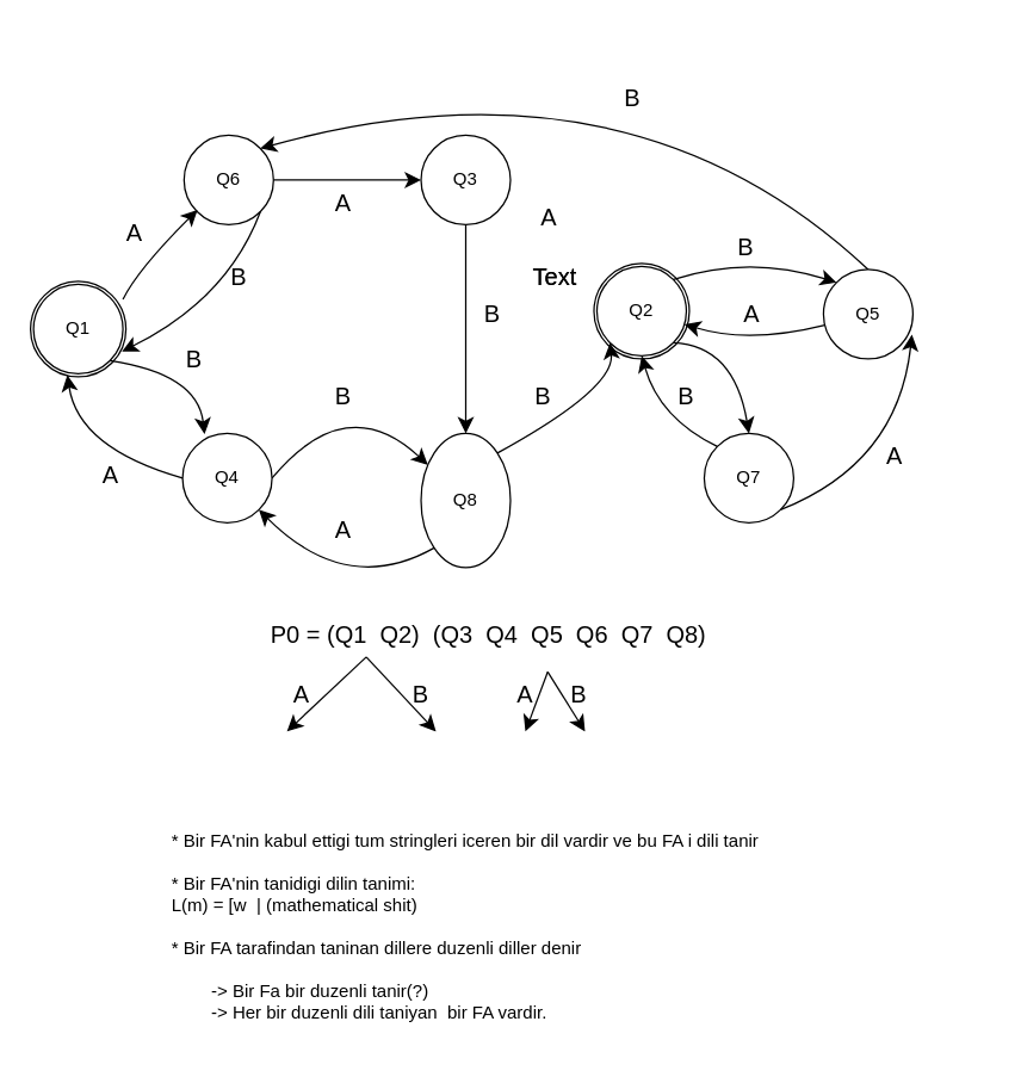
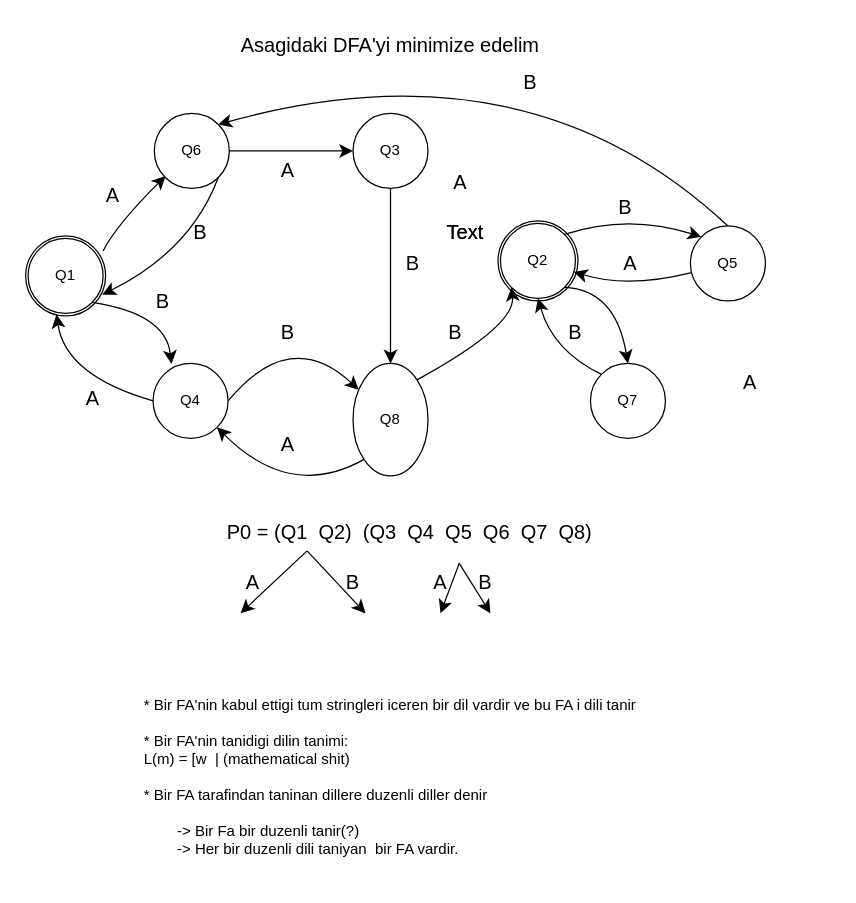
  <mxCell id="0" />
  <mxCell id="1" parent="0" />
  <mxCell id="2" value="" style="ellipse;whiteSpace=wrap;html=1;aspect=fixed;" vertex="1" parent="1"><mxGeometry x="20" y="188" width="64" height="64" as="geometry" /></mxCell>
  <mxCell id="3" value="" style="ellipse;whiteSpace=wrap;html=1;aspect=fixed;" vertex="1" parent="1"><mxGeometry x="398" y="176" width="64" height="64" as="geometry" /></mxCell>
  <mxCell id="4" value="&lt;div&gt;Q1&lt;/div&gt;" style="ellipse;whiteSpace=wrap;html=1;aspect=fixed;" vertex="1" parent="1"><mxGeometry x="22" y="190" width="60" height="60" as="geometry" /></mxCell>
  <mxCell id="5" style="edgeStyle=none;curved=1;rounded=0;orthogonalLoop=1;jettySize=auto;html=1;exitX=1;exitY=0.5;exitDx=0;exitDy=0;entryX=0;entryY=0.5;entryDx=0;entryDy=0;fontSize=12;startSize=8;endSize=8;" edge="1" parent="1" source="6" target="8"><mxGeometry relative="1" as="geometry" /></mxCell>
  <mxCell id="6" value="&lt;div&gt;Q6&lt;/div&gt;" style="ellipse;whiteSpace=wrap;html=1;aspect=fixed;" vertex="1" parent="1"><mxGeometry x="123" y="90" width="60" height="60" as="geometry" /></mxCell>
  <mxCell id="7" style="edgeStyle=none;curved=1;rounded=0;orthogonalLoop=1;jettySize=auto;html=1;exitX=0.5;exitY=1;exitDx=0;exitDy=0;entryX=0.5;entryY=0;entryDx=0;entryDy=0;fontSize=12;startSize=8;endSize=8;" edge="1" parent="1" source="8" target="12"><mxGeometry relative="1" as="geometry" /></mxCell>
  <mxCell id="8" value="&lt;div&gt;Q3&lt;/div&gt;" style="ellipse;whiteSpace=wrap;html=1;aspect=fixed;" vertex="1" parent="1"><mxGeometry x="282" y="90" width="60" height="60" as="geometry" /></mxCell>
  <mxCell id="9" style="edgeStyle=none;curved=1;rounded=0;orthogonalLoop=1;jettySize=auto;html=1;exitX=1;exitY=0.5;exitDx=0;exitDy=0;fontSize=12;startSize=8;endSize=8;" edge="1" parent="1" source="10" target="12"><mxGeometry relative="1" as="geometry"><Array as="points"><mxPoint x="232" y="260" /></Array></mxGeometry></mxCell>
  <mxCell id="10" value="Q4" style="ellipse;whiteSpace=wrap;html=1;aspect=fixed;" vertex="1" parent="1"><mxGeometry x="122" y="290" width="60" height="60" as="geometry" /></mxCell>
  <mxCell id="11" style="edgeStyle=none;curved=1;rounded=0;orthogonalLoop=1;jettySize=auto;html=1;exitX=0;exitY=1;exitDx=0;exitDy=0;entryX=1;entryY=1;entryDx=0;entryDy=0;fontSize=12;startSize=8;endSize=8;" edge="1" parent="1" source="12" target="10"><mxGeometry relative="1" as="geometry"><Array as="points"><mxPoint x="232" y="400" /></Array></mxGeometry></mxCell>
  <mxCell id="12" value="Q8" style="ellipse;whiteSpace=wrap;html=1;aspect=fixed;" vertex="1" parent="1"><mxGeometry x="282" y="290" width="60" height="90" as="geometry" /></mxCell>
  <mxCell id="13" style="edgeStyle=none;curved=1;rounded=0;orthogonalLoop=1;jettySize=auto;html=1;exitX=1;exitY=1;exitDx=0;exitDy=0;entryX=0.5;entryY=0;entryDx=0;entryDy=0;fontSize=12;startSize=8;endSize=8;" edge="1" parent="1" source="15" target="20"><mxGeometry relative="1" as="geometry"><Array as="points"><mxPoint x="492" y="231" /></Array></mxGeometry></mxCell>
  <mxCell id="14" style="edgeStyle=none;curved=1;rounded=0;orthogonalLoop=1;jettySize=auto;html=1;exitX=1;exitY=0;exitDx=0;exitDy=0;entryX=0;entryY=0;entryDx=0;entryDy=0;fontSize=12;startSize=8;endSize=8;" edge="1" parent="1" source="15" target="18"><mxGeometry relative="1" as="geometry"><Array as="points"><mxPoint x="502" y="170" /></Array></mxGeometry></mxCell>
  <mxCell id="15" value="Q2" style="ellipse;whiteSpace=wrap;html=1;aspect=fixed;" vertex="1" parent="1"><mxGeometry x="400" y="178" width="60" height="60" as="geometry" /></mxCell>
  <mxCell id="16" value="" style="edgeStyle=none;curved=1;rounded=0;orthogonalLoop=1;jettySize=auto;html=1;fontSize=12;startSize=8;endSize=8;" edge="1" parent="1" source="18" target="15"><mxGeometry relative="1" as="geometry"><Array as="points"><mxPoint x="502" y="230" /></Array></mxGeometry></mxCell>
  <mxCell id="17" style="edgeStyle=none;curved=1;rounded=0;orthogonalLoop=1;jettySize=auto;html=1;exitX=0.5;exitY=0;exitDx=0;exitDy=0;entryX=1;entryY=0;entryDx=0;entryDy=0;fontSize=12;startSize=8;endSize=8;" edge="1" parent="1" source="18" target="6"><mxGeometry relative="1" as="geometry"><Array as="points"><mxPoint x="422" y="30" /></Array></mxGeometry></mxCell>
  <mxCell id="18" value="Q5" style="ellipse;whiteSpace=wrap;html=1;aspect=fixed;" vertex="1" parent="1"><mxGeometry x="552" y="180" width="60" height="60" as="geometry" /></mxCell>
  <mxCell id="19" style="edgeStyle=none;curved=1;rounded=0;orthogonalLoop=1;jettySize=auto;html=1;exitX=0;exitY=0;exitDx=0;exitDy=0;entryX=0.5;entryY=1;entryDx=0;entryDy=0;fontSize=12;startSize=8;endSize=8;" edge="1" parent="1" source="20" target="15"><mxGeometry relative="1" as="geometry"><Array as="points"><mxPoint x="442" y="280" /></Array></mxGeometry></mxCell>
  <mxCell id="20" value="Q7" style="ellipse;whiteSpace=wrap;html=1;aspect=fixed;" vertex="1" parent="1"><mxGeometry x="472" y="290" width="60" height="60" as="geometry" /></mxCell>
  <mxCell id="21" value="" style="endArrow=classic;html=1;rounded=0;fontSize=12;startSize=8;endSize=8;curved=1;exitX=1;exitY=0.167;exitDx=0;exitDy=0;exitPerimeter=0;" edge="1" parent="1" source="4"><mxGeometry width="50" height="50" relative="1" as="geometry"><mxPoint x="82" y="190" as="sourcePoint" /><mxPoint x="132" y="140" as="targetPoint" /><Array as="points"><mxPoint x="92" y="180" /></Array></mxGeometry></mxCell>
  <mxCell id="22" style="edgeStyle=none;curved=1;rounded=0;orthogonalLoop=1;jettySize=auto;html=1;exitX=1;exitY=0;exitDx=0;exitDy=0;fontSize=12;startSize=8;endSize=8;entryX=0;entryY=1;entryDx=0;entryDy=0;" edge="1" parent="1" source="12" target="15"><mxGeometry relative="1" as="geometry"><mxPoint x="472" y="299" as="targetPoint" /><Array as="points"><mxPoint x="412" y="260" /></Array></mxGeometry></mxCell>
- <mxCell id="23" style="edgeStyle=none;curved=1;rounded=0;orthogonalLoop=1;jettySize=auto;html=1;exitX=1;exitY=1;exitDx=0;exitDy=0;entryX=0.989;entryY=0.729;entryDx=0;entryDy=0;entryPerimeter=0;fontSize=12;startSize=8;endSize=8;" edge="1" parent="1" source="20" target="18"><mxGeometry relative="1" as="geometry"><Array as="points"><mxPoint x="602" y="310" /></Array></mxGeometry></mxCell>
  <mxCell id="24" style="edgeStyle=none;curved=1;rounded=0;orthogonalLoop=1;jettySize=auto;html=1;exitX=1;exitY=1;exitDx=0;exitDy=0;entryX=0.989;entryY=0.75;entryDx=0;entryDy=0;entryPerimeter=0;fontSize=12;startSize=8;endSize=8;" edge="1" parent="1" source="6" target="4"><mxGeometry relative="1" as="geometry"><Array as="points"><mxPoint x="152" y="200" /></Array></mxGeometry></mxCell>
  <mxCell id="25" style="edgeStyle=none;curved=1;rounded=0;orthogonalLoop=1;jettySize=auto;html=1;exitX=1;exitY=1;exitDx=0;exitDy=0;entryX=0.246;entryY=0.007;entryDx=0;entryDy=0;entryPerimeter=0;fontSize=12;startSize=8;endSize=8;" edge="1" parent="1" source="4" target="10"><mxGeometry relative="1" as="geometry"><Array as="points"><mxPoint x="132" y="250" /></Array></mxGeometry></mxCell>
  <mxCell id="26" value="B" style="text;html=1;align=center;verticalAlign=middle;whiteSpace=wrap;rounded=0;fontSize=16;" vertex="1" parent="1"><mxGeometry x="396" y="50" width="56" height="30" as="geometry" /></mxCell>
  <mxCell id="27" value="B" style="text;html=1;align=center;verticalAlign=middle;whiteSpace=wrap;rounded=0;fontSize=16;" vertex="1" parent="1"><mxGeometry x="472" y="150" width="56" height="30" as="geometry" /></mxCell>
  <mxCell id="28" value="B" style="text;html=1;align=center;verticalAlign=middle;whiteSpace=wrap;rounded=0;fontSize=16;" vertex="1" parent="1"><mxGeometry x="432" y="250" width="56" height="30" as="geometry" /></mxCell>
  <mxCell id="29" value="B" style="text;html=1;align=center;verticalAlign=middle;whiteSpace=wrap;rounded=0;fontSize=16;" vertex="1" parent="1"><mxGeometry x="336" y="250" width="56" height="30" as="geometry" /></mxCell>
  <mxCell id="30" style="edgeStyle=none;curved=1;rounded=0;orthogonalLoop=1;jettySize=auto;html=1;exitX=0;exitY=0.5;exitDx=0;exitDy=0;entryX=0.378;entryY=1.014;entryDx=0;entryDy=0;entryPerimeter=0;fontSize=12;startSize=8;endSize=8;" edge="1" parent="1" source="10" target="4"><mxGeometry relative="1" as="geometry"><Array as="points"><mxPoint x="52" y="300" /></Array></mxGeometry></mxCell>
  <mxCell id="31" value="B" style="text;html=1;align=center;verticalAlign=middle;whiteSpace=wrap;rounded=0;fontSize=16;" vertex="1" parent="1"><mxGeometry x="302" y="195" width="56" height="30" as="geometry" /></mxCell>
  <mxCell id="32" value="B" style="text;html=1;align=center;verticalAlign=middle;whiteSpace=wrap;rounded=0;fontSize=16;" vertex="1" parent="1"><mxGeometry x="132" y="170" width="56" height="30" as="geometry" /></mxCell>
  <mxCell id="33" value="B" style="text;html=1;align=center;verticalAlign=middle;whiteSpace=wrap;rounded=0;fontSize=16;" vertex="1" parent="1"><mxGeometry x="102" y="225" width="56" height="30" as="geometry" /></mxCell>
  <mxCell id="34" value="B" style="text;html=1;align=center;verticalAlign=middle;whiteSpace=wrap;rounded=0;fontSize=16;" vertex="1" parent="1"><mxGeometry x="202" y="250" width="56" height="30" as="geometry" /></mxCell>
  <mxCell id="35" value="&lt;div&gt;A&lt;/div&gt;" style="text;html=1;align=center;verticalAlign=middle;whiteSpace=wrap;rounded=0;fontSize=16;" vertex="1" parent="1"><mxGeometry x="62" y="140" width="56" height="30" as="geometry" /></mxCell>
  <mxCell id="36" value="&lt;div&gt;A&lt;/div&gt;" style="text;html=1;align=center;verticalAlign=middle;whiteSpace=wrap;rounded=0;fontSize=16;" vertex="1" parent="1"><mxGeometry x="46" y="305" width="56" height="25" as="geometry" /></mxCell>
  <mxCell id="37" value="&lt;div&gt;A&lt;/div&gt;" style="text;html=1;align=center;verticalAlign=middle;whiteSpace=wrap;rounded=0;fontSize=16;" vertex="1" parent="1"><mxGeometry x="202" y="340" width="56" height="30" as="geometry" /></mxCell>
  <mxCell id="38" value="&lt;div&gt;A&lt;/div&gt;" style="text;html=1;align=center;verticalAlign=middle;whiteSpace=wrap;rounded=0;fontSize=16;" vertex="1" parent="1"><mxGeometry x="340" y="130" width="56" height="30" as="geometry" /></mxCell>
  <mxCell id="39" value="&lt;div&gt;A&lt;/div&gt;" style="text;html=1;align=center;verticalAlign=middle;whiteSpace=wrap;rounded=0;fontSize=16;" vertex="1" parent="1"><mxGeometry x="202" y="120" width="56" height="30" as="geometry" /></mxCell>
  <mxCell id="40" value="&lt;div&gt;A&lt;/div&gt;" style="text;html=1;align=center;verticalAlign=middle;whiteSpace=wrap;rounded=0;fontSize=16;" vertex="1" parent="1"><mxGeometry x="476" y="195" width="56" height="30" as="geometry" /></mxCell>
  <mxCell id="41" value="&lt;div&gt;A&lt;/div&gt;" style="text;html=1;align=center;verticalAlign=middle;whiteSpace=wrap;rounded=0;fontSize=16;" vertex="1" parent="1"><mxGeometry x="572" y="290" width="56" height="30" as="geometry" /></mxCell>
+ <mxCell id="42" value="Asagidaki DFA'yi minimize edelim" style="text;html=1;align=center;verticalAlign=middle;whiteSpace=wrap;rounded=0;fontSize=16;" vertex="1" parent="1"><mxGeometry x="157" y="20" width="310" height="30" as="geometry" /></mxCell>
  <mxCell id="43" value="Text" style="text;html=1;align=center;verticalAlign=middle;whiteSpace=wrap;rounded=0;fontSize=16;" vertex="1" parent="1"><mxGeometry x="342" y="170" width="60" height="30" as="geometry" /></mxCell>
  <mxCell id="44" value="Text" style="text;html=1;align=center;verticalAlign=middle;whiteSpace=wrap;rounded=0;fontSize=16;" vertex="1" parent="1"><mxGeometry x="342" y="170" width="60" height="30" as="geometry" /></mxCell>
  <mxCell id="45" style="edgeStyle=none;curved=1;rounded=0;orthogonalLoop=1;jettySize=auto;html=1;exitX=0.25;exitY=1;exitDx=0;exitDy=0;fontSize=12;startSize=8;endSize=8;" edge="1" parent="1" source="47"><mxGeometry relative="1" as="geometry"><mxPoint x="192" y="490" as="targetPoint" /></mxGeometry></mxCell>
  <mxCell id="46" style="edgeStyle=none;curved=1;rounded=0;orthogonalLoop=1;jettySize=auto;html=1;exitX=0.25;exitY=1;exitDx=0;exitDy=0;fontSize=12;startSize=8;endSize=8;" edge="1" parent="1" source="47"><mxGeometry relative="1" as="geometry"><mxPoint x="292" y="490" as="targetPoint" /></mxGeometry></mxCell>
  <mxCell id="47" value="P0 = (Q1&amp;nbsp; Q2)&amp;nbsp; (Q3&amp;nbsp; Q4&amp;nbsp; Q5&amp;nbsp; Q6&amp;nbsp; Q7&amp;nbsp; Q8)" style="text;html=1;align=center;verticalAlign=middle;whiteSpace=wrap;rounded=0;fontSize=16;" vertex="1" parent="1"><mxGeometry x="163" y="410" width="329" height="30" as="geometry" /></mxCell>
  <mxCell id="48" value="&lt;div&gt;B&lt;/div&gt;" style="text;html=1;align=center;verticalAlign=middle;whiteSpace=wrap;rounded=0;fontSize=16;" vertex="1" parent="1"><mxGeometry x="252" y="450" width="60" height="30" as="geometry" /></mxCell>
  <mxCell id="49" value="A" style="text;html=1;align=center;verticalAlign=middle;whiteSpace=wrap;rounded=0;fontSize=16;" vertex="1" parent="1"><mxGeometry x="172" y="450" width="60" height="30" as="geometry" /></mxCell>
  <mxCell id="50" style="edgeStyle=none;curved=1;rounded=0;orthogonalLoop=1;jettySize=auto;html=1;exitX=0.75;exitY=0;exitDx=0;exitDy=0;fontSize=12;startSize=8;endSize=8;" edge="1" parent="1" source="52"><mxGeometry relative="1" as="geometry"><mxPoint x="352" y="490" as="targetPoint" /></mxGeometry></mxCell>
  <mxCell id="51" style="edgeStyle=none;curved=1;rounded=0;orthogonalLoop=1;jettySize=auto;html=1;exitX=0.75;exitY=0;exitDx=0;exitDy=0;fontSize=12;startSize=8;endSize=8;" edge="1" parent="1" source="52"><mxGeometry relative="1" as="geometry"><mxPoint x="392" y="490" as="targetPoint" /></mxGeometry></mxCell>
  <mxCell id="52" value="A" style="text;html=1;align=center;verticalAlign=middle;whiteSpace=wrap;rounded=0;fontSize=16;" vertex="1" parent="1"><mxGeometry x="322" y="450" width="60" height="30" as="geometry" /></mxCell>
  <mxCell id="53" value="&lt;div&gt;B&lt;/div&gt;" style="text;html=1;align=center;verticalAlign=middle;whiteSpace=wrap;rounded=0;fontSize=16;" vertex="1" parent="1"><mxGeometry x="358" y="450" width="60" height="30" as="geometry" /></mxCell>
  <mxCell id="54" value="&lt;div&gt;* Bir FA'nin kabul ettigi tum stringleri iceren bir dil vardir ve bu FA i dili tanir&lt;/div&gt;&lt;div&gt;&lt;br&gt;&lt;/div&gt;&lt;div&gt;* Bir FA'nin tanidigi dilin tanimi:&lt;/div&gt;&lt;div&gt;L(m) = [w&amp;nbsp; | (mathematical shit)&lt;/div&gt;&lt;div&gt;&lt;br&gt;&lt;/div&gt;&lt;div&gt;* Bir FA tarafindan taninan dillere duzenli diller denir&lt;br&gt;&lt;/div&gt;&lt;div&gt;&lt;br&gt;&lt;/div&gt;&lt;div&gt;&lt;span style=&quot;white-space: pre;&quot;&gt;&#09;&lt;/span&gt;-&amp;gt; Bir Fa bir duzenli tanir(?)&lt;/div&gt;&lt;div&gt;&lt;span style=&quot;white-space: pre;&quot;&gt;&#09;&lt;/span&gt;-&amp;gt; Her bir duzenli dili taniyan&amp;nbsp; bir FA vardir.&lt;br&gt;&lt;/div&gt;" style="text;html=1;whiteSpace=wrap;overflow=hidden;rounded=0;" vertex="1" parent="1"><mxGeometry x="113" y="550" width="550" height="150" as="geometry" /></mxCell>
